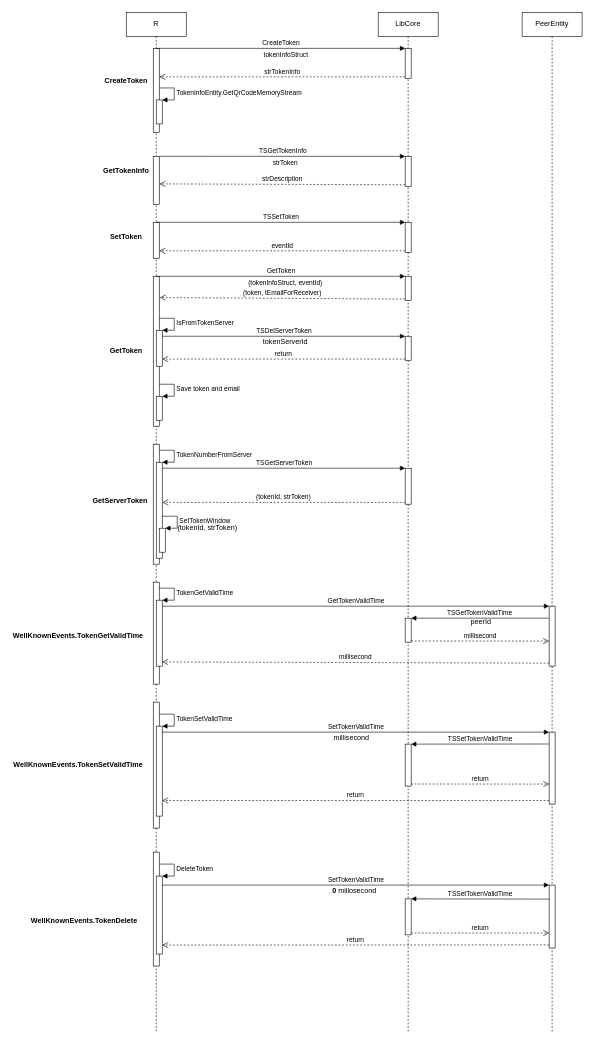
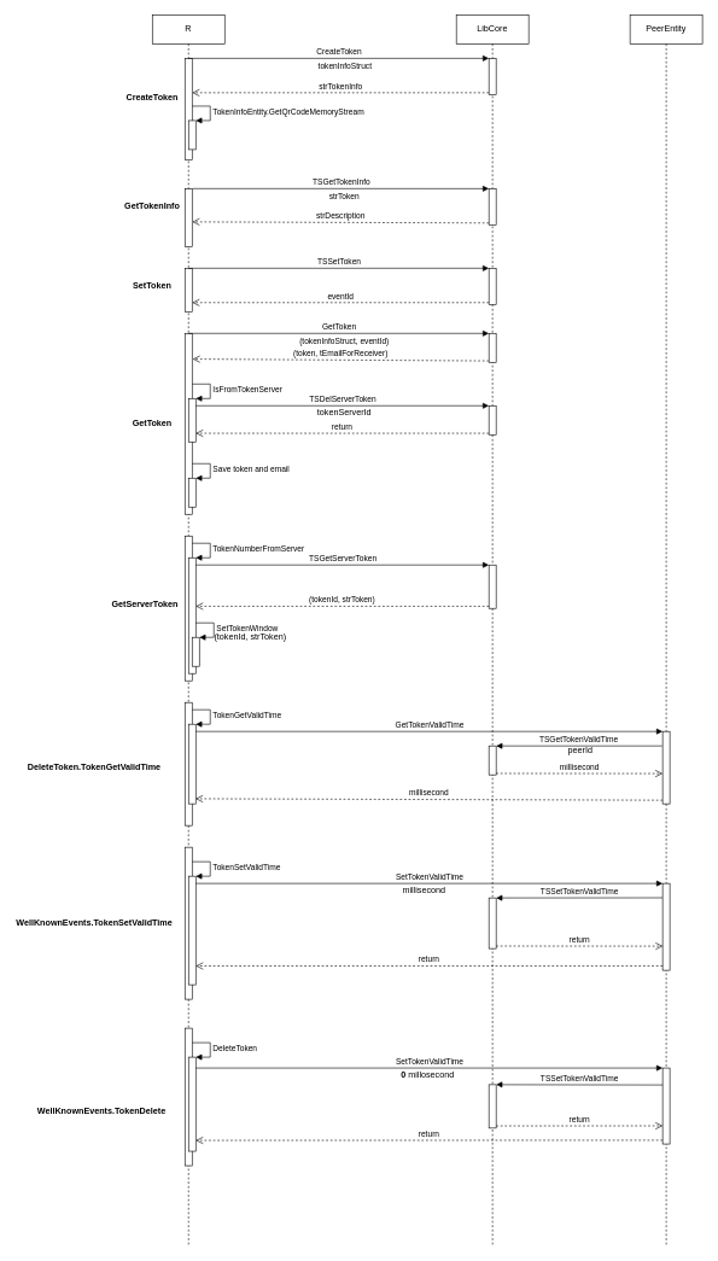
  <mxCell id="0" />
  <mxCell id="1" parent="0" />
  <mxCell id="2" value="R" style="shape=umlLifeline;perimeter=lifelinePerimeter;whiteSpace=wrap;html=1;container=1;collapsible=0;recursiveResize=0;outlineConnect=0;" vertex="1" parent="1"><mxGeometry x="210" y="20" width="100" height="1700" as="geometry" /></mxCell>
  <mxCell id="3" value="" style="html=1;points=[];perimeter=orthogonalPerimeter;" vertex="1" parent="2"><mxGeometry x="45" y="60" width="10" height="140" as="geometry" /></mxCell>
  <mxCell id="4" value="" style="html=1;points=[];perimeter=orthogonalPerimeter;" vertex="1" parent="2"><mxGeometry x="45" y="240.05" width="10" height="79.95" as="geometry" /></mxCell>
  <mxCell id="5" value="" style="html=1;points=[];perimeter=orthogonalPerimeter;" vertex="1" parent="2"><mxGeometry x="45" y="350" width="10" height="60" as="geometry" /></mxCell>
  <mxCell id="6" value="" style="html=1;points=[];perimeter=orthogonalPerimeter;" vertex="1" parent="2"><mxGeometry x="45" y="440" width="10" height="250" as="geometry" /></mxCell>
  <mxCell id="7" value="" style="html=1;points=[];perimeter=orthogonalPerimeter;" vertex="1" parent="2"><mxGeometry x="50" y="530" width="10" height="60" as="geometry" /></mxCell>
  <mxCell id="8" value="IsFromTokenServer" style="edgeStyle=orthogonalEdgeStyle;html=1;align=left;spacingLeft=2;endArrow=block;rounded=0;entryX=1;entryY=0;" edge="1" target="7" parent="2"><mxGeometry relative="1" as="geometry"><mxPoint x="55" y="510" as="sourcePoint" /><Array as="points"><mxPoint x="80" y="510" /></Array></mxGeometry></mxCell>
  <mxCell id="9" value="" style="html=1;points=[];perimeter=orthogonalPerimeter;" vertex="1" parent="2"><mxGeometry x="50" y="640" width="10" height="40" as="geometry" /></mxCell>
  <mxCell id="10" value="Save token and email" style="edgeStyle=orthogonalEdgeStyle;html=1;align=left;spacingLeft=2;endArrow=block;rounded=0;entryX=1;entryY=0;" edge="1" target="9" parent="2"><mxGeometry relative="1" as="geometry"><mxPoint x="55" y="620" as="sourcePoint" /><Array as="points"><mxPoint x="80" y="620" /></Array></mxGeometry></mxCell>
  <mxCell id="11" value="" style="html=1;points=[];perimeter=orthogonalPerimeter;" vertex="1" parent="2"><mxGeometry x="45" y="720" width="10" height="200" as="geometry" /></mxCell>
  <mxCell id="12" value="" style="html=1;points=[];perimeter=orthogonalPerimeter;" vertex="1" parent="2"><mxGeometry x="50" y="750" width="10" height="160" as="geometry" /></mxCell>
  <mxCell id="13" value="TokenNumberFromServer" style="edgeStyle=orthogonalEdgeStyle;html=1;align=left;spacingLeft=2;endArrow=block;rounded=0;entryX=1;entryY=0;" edge="1" target="12" parent="2"><mxGeometry relative="1" as="geometry"><mxPoint x="55" y="730" as="sourcePoint" /><Array as="points"><mxPoint x="80" y="730" /></Array></mxGeometry></mxCell>
  <mxCell id="14" value="" style="html=1;points=[];perimeter=orthogonalPerimeter;" vertex="1" parent="2"><mxGeometry x="55" y="860" width="10" height="40" as="geometry" /></mxCell>
  <mxCell id="15" value="SetTokenWindow" style="edgeStyle=orthogonalEdgeStyle;html=1;align=left;spacingLeft=2;endArrow=block;rounded=0;entryX=1;entryY=0;" edge="1" target="14" parent="2"><mxGeometry relative="1" as="geometry"><mxPoint x="60" y="840" as="sourcePoint" /><Array as="points"><mxPoint x="85" y="840" /></Array></mxGeometry></mxCell>
  <mxCell id="16" value="" style="html=1;points=[];perimeter=orthogonalPerimeter;" vertex="1" parent="2"><mxGeometry x="45" y="950" width="10" height="170" as="geometry" /></mxCell>
  <mxCell id="17" value="" style="html=1;points=[];perimeter=orthogonalPerimeter;" vertex="1" parent="2"><mxGeometry x="50" y="980" width="10" height="110" as="geometry" /></mxCell>
  <mxCell id="18" value="TokenGetValidTime" style="edgeStyle=orthogonalEdgeStyle;html=1;align=left;spacingLeft=2;endArrow=block;rounded=0;entryX=1;entryY=0;" edge="1" target="17" parent="2"><mxGeometry relative="1" as="geometry"><mxPoint x="55" y="960" as="sourcePoint" /><Array as="points"><mxPoint x="80" y="960" /></Array></mxGeometry></mxCell>
  <mxCell id="19" value="" style="html=1;points=[];perimeter=orthogonalPerimeter;" vertex="1" parent="2"><mxGeometry x="45" y="1150" width="10" height="210" as="geometry" /></mxCell>
  <mxCell id="20" value="" style="html=1;points=[];perimeter=orthogonalPerimeter;" vertex="1" parent="2"><mxGeometry x="50" y="1190" width="10" height="150" as="geometry" /></mxCell>
  <mxCell id="21" value="TokenSetValidTime" style="edgeStyle=orthogonalEdgeStyle;html=1;align=left;spacingLeft=2;endArrow=block;rounded=0;entryX=1;entryY=0;" edge="1" target="20" parent="2"><mxGeometry relative="1" as="geometry"><mxPoint x="55" y="1170" as="sourcePoint" /><Array as="points"><mxPoint x="80" y="1170" /></Array></mxGeometry></mxCell>
  <mxCell id="22" value="" style="html=1;points=[];perimeter=orthogonalPerimeter;" vertex="1" parent="2"><mxGeometry x="45" y="1400" width="10" height="190" as="geometry" /></mxCell>
  <mxCell id="23" value="" style="html=1;points=[];perimeter=orthogonalPerimeter;" vertex="1" parent="2"><mxGeometry x="50" y="1440" width="10" height="130" as="geometry" /></mxCell>
  <mxCell id="24" value="DeleteToken" style="edgeStyle=orthogonalEdgeStyle;html=1;align=left;spacingLeft=2;endArrow=block;rounded=0;entryX=1;entryY=0;" edge="1" target="23" parent="2"><mxGeometry relative="1" as="geometry"><mxPoint x="55" y="1420" as="sourcePoint" /><Array as="points"><mxPoint x="80" y="1420" /></Array></mxGeometry></mxCell>
  <mxCell id="25" value="LibCore" style="shape=umlLifeline;perimeter=lifelinePerimeter;whiteSpace=wrap;html=1;container=1;collapsible=0;recursiveResize=0;outlineConnect=0;" vertex="1" parent="1"><mxGeometry x="630" y="20" width="100" height="1700" as="geometry" /></mxCell>
  <mxCell id="26" value="" style="html=1;points=[];perimeter=orthogonalPerimeter;" vertex="1" parent="25"><mxGeometry x="45" y="60" width="10" height="50" as="geometry" /></mxCell>
  <mxCell id="27" value="" style="html=1;points=[];perimeter=orthogonalPerimeter;" vertex="1" parent="25"><mxGeometry x="45" y="240.05" width="10" height="49.95" as="geometry" /></mxCell>
  <mxCell id="28" value="" style="html=1;points=[];perimeter=orthogonalPerimeter;" vertex="1" parent="25"><mxGeometry x="45" y="350" width="10" height="50" as="geometry" /></mxCell>
  <mxCell id="29" value="" style="html=1;points=[];perimeter=orthogonalPerimeter;" vertex="1" parent="25"><mxGeometry x="45" y="440" width="10" height="40" as="geometry" /></mxCell>
  <mxCell id="30" value="" style="html=1;points=[];perimeter=orthogonalPerimeter;" vertex="1" parent="25"><mxGeometry x="45" y="540" width="10" height="40" as="geometry" /></mxCell>
  <mxCell id="31" value="" style="html=1;points=[];perimeter=orthogonalPerimeter;" vertex="1" parent="25"><mxGeometry x="45" y="760" width="10" height="60" as="geometry" /></mxCell>
  <mxCell id="32" value="" style="html=1;points=[];perimeter=orthogonalPerimeter;" vertex="1" parent="25"><mxGeometry x="45" y="1010" width="10" height="40" as="geometry" /></mxCell>
  <mxCell id="33" value="" style="html=1;points=[];perimeter=orthogonalPerimeter;" vertex="1" parent="25"><mxGeometry x="45" y="1220" width="10" height="70" as="geometry" /></mxCell>
  <mxCell id="34" value="" style="html=1;points=[];perimeter=orthogonalPerimeter;" vertex="1" parent="25"><mxGeometry x="45" y="1478" width="10" height="60" as="geometry" /></mxCell>
  <mxCell id="35" value="CreateToken" style="html=1;verticalAlign=bottom;endArrow=block;entryX=0;entryY=0;" edge="1" target="26" parent="1" source="2"><mxGeometry relative="1" as="geometry"><mxPoint x="610" y="80" as="sourcePoint" /></mxGeometry></mxCell>
  <mxCell id="36" value="tokenInfoStruct" style="edgeLabel;html=1;align=center;verticalAlign=middle;resizable=0;points=[];" vertex="1" connectable="0" parent="35"><mxGeometry x="0.044" y="1" relative="1" as="geometry"><mxPoint x="-1.5" y="11" as="offset" /></mxGeometry></mxCell>
  <mxCell id="37" value="CreateToken" style="text;align=center;fontStyle=1;verticalAlign=middle;spacingLeft=3;spacingRight=3;strokeColor=none;rotatable=0;points=[[0,0.5],[1,0.5]];portConstraint=eastwest;" vertex="1" parent="1"><mxGeometry x="170" y="120" width="80" height="26" as="geometry" /></mxCell>
  <mxCell id="38" value="strTokenInfo" style="html=1;verticalAlign=bottom;endArrow=open;dashed=1;endSize=8;exitX=0;exitY=0.95;" edge="1" source="26" parent="1" target="3"><mxGeometry relative="1" as="geometry"><mxPoint x="270" y="118" as="targetPoint" /></mxGeometry></mxCell>
  <mxCell id="39" value="" style="html=1;points=[];perimeter=orthogonalPerimeter;" vertex="1" parent="1"><mxGeometry x="260" y="166" width="10" height="40" as="geometry" /></mxCell>
  <mxCell id="40" value="TokenInfoEntity.GetQrCodeMemoryStream" style="edgeStyle=orthogonalEdgeStyle;html=1;align=left;spacingLeft=2;endArrow=block;rounded=0;entryX=1;entryY=0;" edge="1" target="39" parent="1"><mxGeometry relative="1" as="geometry"><mxPoint x="265" y="146" as="sourcePoint" /><Array as="points"><mxPoint x="290" y="146" /></Array></mxGeometry></mxCell>
  <mxCell id="41" value="GetTokenInfo" style="text;align=center;fontStyle=1;verticalAlign=middle;spacingLeft=3;spacingRight=3;strokeColor=none;rotatable=0;points=[[0,0.5],[1,0.5]];portConstraint=eastwest;" vertex="1" parent="1"><mxGeometry x="170" y="270.05" width="80" height="26" as="geometry" /></mxCell>
  <mxCell id="42" value="TSGetTokenInfo" style="html=1;verticalAlign=bottom;endArrow=block;entryX=0;entryY=0;exitX=1.061;exitY=-0.001;exitDx=0;exitDy=0;exitPerimeter=0;" edge="1" target="27" parent="1" source="4"><mxGeometry relative="1" as="geometry"><mxPoint x="605" y="260.05" as="sourcePoint" /></mxGeometry></mxCell>
  <mxCell id="43" value="strToken" style="edgeLabel;html=1;align=center;verticalAlign=middle;resizable=0;points=[];" vertex="1" connectable="0" parent="42"><mxGeometry x="0.061" y="-1" relative="1" as="geometry"><mxPoint x="-7.81" y="9.04" as="offset" /></mxGeometry></mxCell>
  <mxCell id="44" value="strDescription" style="html=1;verticalAlign=bottom;endArrow=open;dashed=1;endSize=8;exitX=0;exitY=0.95;entryX=1.015;entryY=0.574;entryDx=0;entryDy=0;entryPerimeter=0;" edge="1" source="27" parent="1" target="4"><mxGeometry relative="1" as="geometry"><mxPoint x="270" y="289.05" as="targetPoint" /></mxGeometry></mxCell>
  <mxCell id="45" value="SetToken" style="text;align=center;fontStyle=1;verticalAlign=middle;spacingLeft=3;spacingRight=3;strokeColor=none;rotatable=0;points=[[0,0.5],[1,0.5]];portConstraint=eastwest;" vertex="1" parent="1"><mxGeometry x="170" y="380" width="80" height="26" as="geometry" /></mxCell>
  <mxCell id="46" value="TSSetToken" style="html=1;verticalAlign=bottom;endArrow=block;entryX=0;entryY=0;" edge="1" target="28" parent="1"><mxGeometry relative="1" as="geometry"><mxPoint x="259.667" y="370" as="sourcePoint" /></mxGeometry></mxCell>
  <mxCell id="47" value="eventId" style="html=1;verticalAlign=bottom;endArrow=open;dashed=1;endSize=8;exitX=0;exitY=0.95;" edge="1" source="28" parent="1" target="5"><mxGeometry relative="1" as="geometry"><mxPoint x="270" y="398" as="targetPoint" /></mxGeometry></mxCell>
  <mxCell id="48" value="GetToken" style="html=1;verticalAlign=bottom;endArrow=block;entryX=0;entryY=0;" edge="1" target="29" parent="1"><mxGeometry relative="1" as="geometry"><mxPoint x="259.667" y="460" as="sourcePoint" /></mxGeometry></mxCell>
  <mxCell id="49" value="(tokenInfoStruct, eventId)" style="edgeLabel;html=1;align=center;verticalAlign=middle;resizable=0;points=[];" vertex="1" connectable="0" parent="48"><mxGeometry x="0.157" relative="1" as="geometry"><mxPoint x="-24.93" y="10" as="offset" /></mxGeometry></mxCell>
  <mxCell id="50" value="(token,&amp;nbsp;tEmailForReceiver)" style="html=1;verticalAlign=bottom;endArrow=open;dashed=1;endSize=8;exitX=0;exitY=0.95;entryX=1.067;entryY=0.142;entryDx=0;entryDy=0;entryPerimeter=0;" edge="1" source="29" parent="1" target="6"><mxGeometry relative="1" as="geometry"><mxPoint x="270" y="498" as="targetPoint" /></mxGeometry></mxCell>
  <mxCell id="51" value="GetToken" style="text;align=center;fontStyle=1;verticalAlign=middle;spacingLeft=3;spacingRight=3;strokeColor=none;rotatable=0;points=[[0,0.5],[1,0.5]];portConstraint=eastwest;" vertex="1" parent="1"><mxGeometry x="170" y="570" width="80" height="26" as="geometry" /></mxCell>
  <mxCell id="52" value="TSDelServerToken" style="html=1;verticalAlign=bottom;endArrow=block;entryX=0;entryY=0;" edge="1" target="30" parent="1"><mxGeometry relative="1" as="geometry"><mxPoint x="270" y="560" as="sourcePoint" /></mxGeometry></mxCell>
  <mxCell id="53" value="tokenServerId" style="text;html=1;align=center;verticalAlign=middle;resizable=0;points=[];autosize=1;" vertex="1" parent="1"><mxGeometry x="430" y="560" width="90" height="20" as="geometry" /></mxCell>
  <mxCell id="54" value="return" style="html=1;verticalAlign=bottom;endArrow=open;dashed=1;endSize=8;exitX=0;exitY=0.95;" edge="1" source="30" parent="1"><mxGeometry relative="1" as="geometry"><mxPoint x="270" y="598" as="targetPoint" /></mxGeometry></mxCell>
  <mxCell id="55" value="GetServerToken" style="text;align=center;fontStyle=1;verticalAlign=middle;spacingLeft=3;spacingRight=3;strokeColor=none;rotatable=0;points=[[0,0.5],[1,0.5]];portConstraint=eastwest;" vertex="1" parent="1"><mxGeometry x="160" y="820" width="80" height="26" as="geometry" /></mxCell>
  <mxCell id="56" value="TSGetServerToken" style="html=1;verticalAlign=bottom;endArrow=block;entryX=0;entryY=0;" edge="1" target="31" parent="1"><mxGeometry relative="1" as="geometry"><mxPoint x="270" y="780" as="sourcePoint" /></mxGeometry></mxCell>
  <mxCell id="57" value="(tokenId,&amp;nbsp;strToken)" style="html=1;verticalAlign=bottom;endArrow=open;dashed=1;endSize=8;exitX=0;exitY=0.95;" edge="1" source="31" parent="1"><mxGeometry relative="1" as="geometry"><mxPoint x="270" y="837" as="targetPoint" /></mxGeometry></mxCell>
  <mxCell id="58" value="(tokenId, strToken)" style="text;html=1;align=center;verticalAlign=middle;resizable=0;points=[];autosize=1;" vertex="1" parent="1"><mxGeometry x="290" y="870" width="110" height="20" as="geometry" /></mxCell>
  <mxCell id="59" value="GetTokenValidTime" style="html=1;verticalAlign=bottom;endArrow=block;entryX=0;entryY=0;" edge="1" target="62" parent="1"><mxGeometry relative="1" as="geometry"><mxPoint x="270" y="1010" as="sourcePoint" /></mxGeometry></mxCell>
  <mxCell id="60" value="millisecond" style="html=1;verticalAlign=bottom;endArrow=open;dashed=1;endSize=8;exitX=0;exitY=0.95;entryX=0.971;entryY=0.936;entryDx=0;entryDy=0;entryPerimeter=0;" edge="1" source="62" parent="1" target="17"><mxGeometry relative="1" as="geometry"><mxPoint x="270" y="1039" as="targetPoint" /></mxGeometry></mxCell>
  <mxCell id="61" value="PeerEntity" style="shape=umlLifeline;perimeter=lifelinePerimeter;whiteSpace=wrap;html=1;container=1;collapsible=0;recursiveResize=0;outlineConnect=0;" vertex="1" parent="1"><mxGeometry x="870" y="20" width="100" height="1700" as="geometry" /></mxCell>
  <mxCell id="62" value="" style="html=1;points=[];perimeter=orthogonalPerimeter;" vertex="1" parent="61"><mxGeometry x="45" y="990" width="10" height="100" as="geometry" /></mxCell>
  <mxCell id="63" value="" style="html=1;points=[];perimeter=orthogonalPerimeter;" vertex="1" parent="61"><mxGeometry x="45" y="1200" width="10" height="120" as="geometry" /></mxCell>
  <mxCell id="64" value="" style="html=1;points=[];perimeter=orthogonalPerimeter;" vertex="1" parent="61"><mxGeometry x="45" y="1455" width="10" height="105" as="geometry" /></mxCell>
  <mxCell id="65" value="TSGetTokenValidTime" style="html=1;verticalAlign=bottom;endArrow=block;entryX=1;entryY=0;exitX=-0.079;exitY=0.2;exitDx=0;exitDy=0;exitPerimeter=0;" edge="1" target="32" parent="1" source="62"><mxGeometry relative="1" as="geometry"><mxPoint x="910" y="1030" as="sourcePoint" /></mxGeometry></mxCell>
  <mxCell id="66" value="millisecond" style="html=1;verticalAlign=bottom;endArrow=open;dashed=1;endSize=8;exitX=1;exitY=0.95;entryX=0.006;entryY=0.582;entryDx=0;entryDy=0;entryPerimeter=0;" edge="1" source="32" parent="1" target="62"><mxGeometry relative="1" as="geometry"><mxPoint x="910" y="1068" as="targetPoint" /></mxGeometry></mxCell>
  <mxCell id="67" value="peerId" style="text;html=1;align=center;verticalAlign=middle;resizable=0;points=[];autosize=1;" vertex="1" parent="1"><mxGeometry x="776" y="1026" width="50" height="20" as="geometry" /></mxCell>
- <mxCell id="68" value="WellKnownEvents.TokenGetValidTime" style="text;align=center;fontStyle=1;verticalAlign=middle;spacingLeft=3;spacingRight=3;strokeColor=none;rotatable=0;points=[[0,0.5],[1,0.5]];portConstraint=eastwest;" vertex="1" parent="1"><mxGeometry x="20" y="1046" width="220" height="26" as="geometry" /></mxCell>
+ <mxCell id="68" value="DeleteToken.TokenGetValidTime" style="text;align=center;fontStyle=1;verticalAlign=middle;spacingLeft=3;spacingRight=3;strokeColor=none;rotatable=0;points=[[0,0.5],[1,0.5]];portConstraint=eastwest;" vertex="1" parent="1"><mxGeometry x="20" y="1046" width="220" height="26" as="geometry" /></mxCell>
  <mxCell id="69" value="WellKnownEvents.TokenSetValidTime" style="text;align=center;fontStyle=1;verticalAlign=middle;spacingLeft=3;spacingRight=3;strokeColor=none;rotatable=0;points=[[0,0.5],[1,0.5]];portConstraint=eastwest;" vertex="1" parent="1"><mxGeometry x="20" y="1260" width="220" height="26" as="geometry" /></mxCell>
  <mxCell id="70" value="SetTokenValidTime" style="html=1;verticalAlign=bottom;endArrow=block;entryX=0;entryY=0;" edge="1" target="63" parent="1"><mxGeometry relative="1" as="geometry"><mxPoint x="270" y="1220" as="sourcePoint" /></mxGeometry></mxCell>
  <mxCell id="71" value="millisecond" style="text;html=1;align=center;verticalAlign=middle;resizable=0;points=[];autosize=1;" vertex="1" parent="1"><mxGeometry x="550" y="1220" width="70" height="20" as="geometry" /></mxCell>
  <mxCell id="72" value="return" style="html=1;verticalAlign=bottom;endArrow=open;dashed=1;endSize=8;exitX=0;exitY=0.95;" edge="1" source="63" parent="1"><mxGeometry relative="1" as="geometry"><mxPoint x="270" y="1334" as="targetPoint" /></mxGeometry></mxCell>
  <mxCell id="73" value="return" style="html=1;verticalAlign=bottom;endArrow=open;dashed=1;endSize=8;exitX=1;exitY=0.95;entryX=0.042;entryY=0.722;entryDx=0;entryDy=0;entryPerimeter=0;" edge="1" source="33" parent="1" target="63"><mxGeometry relative="1" as="geometry"><mxPoint x="910" y="1307" as="targetPoint" /></mxGeometry></mxCell>
  <mxCell id="74" value="TSSetTokenValidTime" style="html=1;verticalAlign=bottom;endArrow=block;entryX=1;entryY=0;exitX=-0.032;exitY=0.165;exitDx=0;exitDy=0;exitPerimeter=0;" edge="1" target="33" parent="1" source="63"><mxGeometry relative="1" as="geometry"><mxPoint x="910" y="1240" as="sourcePoint" /></mxGeometry></mxCell>
  <mxCell id="75" value="WellKnownEvents.TokenDelete" style="text;align=center;fontStyle=1;verticalAlign=middle;spacingLeft=3;spacingRight=3;strokeColor=none;rotatable=0;points=[[0,0.5],[1,0.5]];portConstraint=eastwest;" vertex="1" parent="1"><mxGeometry x="30" y="1520" width="220" height="26" as="geometry" /></mxCell>
  <mxCell id="76" value="SetTokenValidTime" style="html=1;verticalAlign=bottom;endArrow=block;entryX=0;entryY=0;" edge="1" target="64" parent="1"><mxGeometry relative="1" as="geometry"><mxPoint x="270" y="1475" as="sourcePoint" /></mxGeometry></mxCell>
  <mxCell id="77" value="return" style="html=1;verticalAlign=bottom;endArrow=open;dashed=1;endSize=8;exitX=0;exitY=0.95;" edge="1" source="64" parent="1"><mxGeometry relative="1" as="geometry"><mxPoint x="270" y="1575" as="targetPoint" /></mxGeometry></mxCell>
  <mxCell id="78" value="&lt;b&gt;0&lt;/b&gt; millosecond" style="text;html=1;align=center;verticalAlign=middle;resizable=0;points=[];autosize=1;" vertex="1" parent="1"><mxGeometry x="545" y="1474" width="90" height="20" as="geometry" /></mxCell>
  <mxCell id="79" value="TSSetTokenValidTime" style="html=1;verticalAlign=bottom;endArrow=block;entryX=1;entryY=0;exitX=0.013;exitY=0.223;exitDx=0;exitDy=0;exitPerimeter=0;" edge="1" target="34" parent="1" source="64"><mxGeometry relative="1" as="geometry"><mxPoint x="910" y="1498" as="sourcePoint" /></mxGeometry></mxCell>
  <mxCell id="80" value="return" style="html=1;verticalAlign=bottom;endArrow=open;dashed=1;endSize=8;exitX=1;exitY=0.95;entryX=0.026;entryY=0.761;entryDx=0;entryDy=0;entryPerimeter=0;" edge="1" source="34" parent="1" target="64"><mxGeometry relative="1" as="geometry"><mxPoint x="910" y="1555" as="targetPoint" /></mxGeometry></mxCell>
